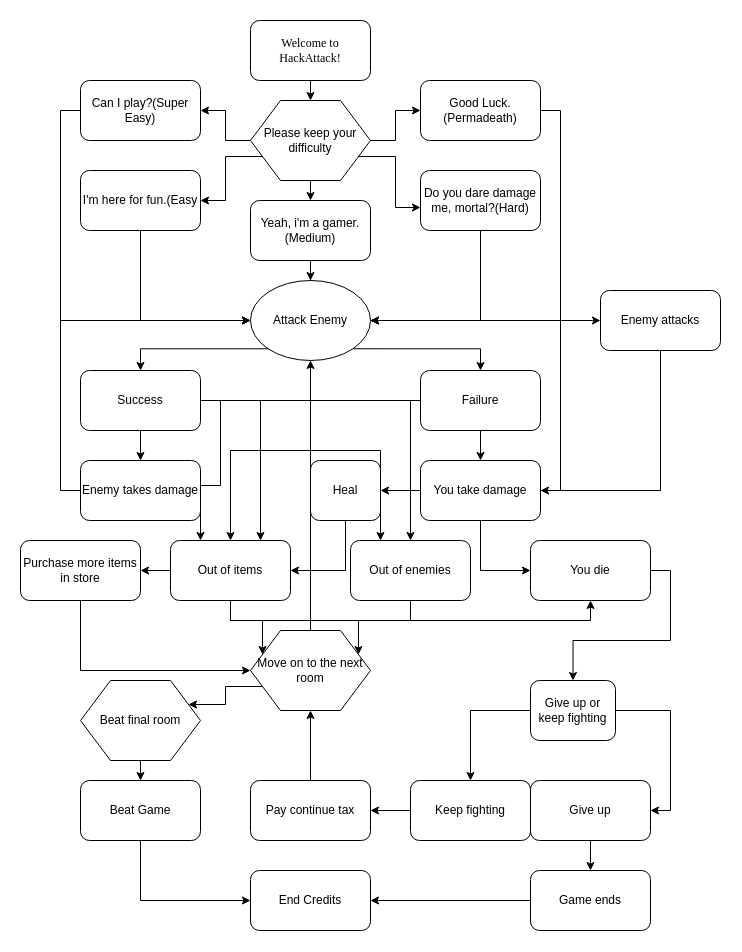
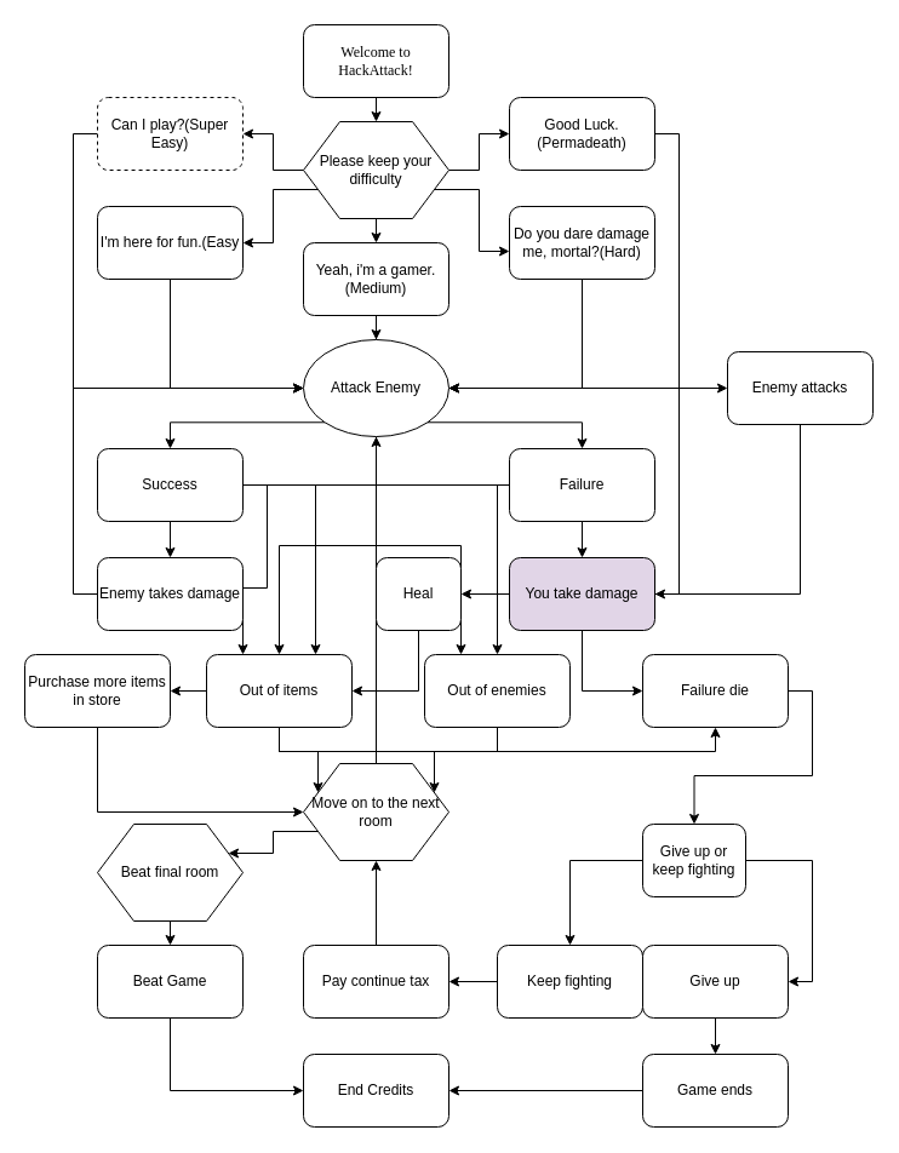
  <mxCell id="0" />
  <mxCell id="1" parent="0" />
  <mxCell id="2" style="edgeStyle=orthogonalEdgeStyle;rounded=0;orthogonalLoop=1;jettySize=auto;html=1;exitX=0.5;exitY=1;exitDx=0;exitDy=0;entryX=0.5;entryY=0;entryDx=0;entryDy=0;" parent="1" source="3" target="9" edge="1"><mxGeometry relative="1" as="geometry" /></mxCell>
  <mxCell id="3" value="&lt;font face=&quot;Times New Roman&quot;&gt;Welcome to HackAttack!&lt;/font&gt;" style="rounded=1;whiteSpace=wrap;html=1;" parent="1" vertex="1"><mxGeometry x="250" y="20" width="120" height="60" as="geometry" /></mxCell>
  <mxCell id="4" style="edgeStyle=orthogonalEdgeStyle;rounded=0;orthogonalLoop=1;jettySize=auto;html=1;exitX=1;exitY=0.5;exitDx=0;exitDy=0;entryX=0;entryY=0.5;entryDx=0;entryDy=0;" parent="1" source="9" target="15" edge="1"><mxGeometry relative="1" as="geometry" /></mxCell>
  <mxCell id="5" style="edgeStyle=orthogonalEdgeStyle;rounded=0;orthogonalLoop=1;jettySize=auto;html=1;exitX=0;exitY=0.5;exitDx=0;exitDy=0;entryX=1;entryY=0.5;entryDx=0;entryDy=0;" parent="1" source="9" target="11" edge="1"><mxGeometry relative="1" as="geometry" /></mxCell>
  <mxCell id="6" style="edgeStyle=orthogonalEdgeStyle;rounded=0;orthogonalLoop=1;jettySize=auto;html=1;exitX=0;exitY=0.75;exitDx=0;exitDy=0;entryX=1;entryY=0.5;entryDx=0;entryDy=0;" parent="1" source="9" target="17" edge="1"><mxGeometry relative="1" as="geometry" /></mxCell>
  <mxCell id="7" style="edgeStyle=orthogonalEdgeStyle;rounded=0;orthogonalLoop=1;jettySize=auto;html=1;exitX=1;exitY=0.75;exitDx=0;exitDy=0;entryX=0;entryY=0.617;entryDx=0;entryDy=0;entryPerimeter=0;" parent="1" source="9" target="19" edge="1"><mxGeometry relative="1" as="geometry" /></mxCell>
  <mxCell id="8" style="edgeStyle=orthogonalEdgeStyle;rounded=0;orthogonalLoop=1;jettySize=auto;html=1;exitX=0.5;exitY=1;exitDx=0;exitDy=0;entryX=0.5;entryY=0;entryDx=0;entryDy=0;" parent="1" source="9" target="13" edge="1"><mxGeometry relative="1" as="geometry" /></mxCell>
  <mxCell id="9" value="Please keep your difficulty" style="shape=hexagon;perimeter=hexagonPerimeter2;whiteSpace=wrap;html=1;" parent="1" vertex="1"><mxGeometry x="250" y="100" width="120" height="80" as="geometry" /></mxCell>
  <mxCell id="10" style="edgeStyle=orthogonalEdgeStyle;rounded=0;orthogonalLoop=1;jettySize=auto;html=1;exitX=0;exitY=0.5;exitDx=0;exitDy=0;entryX=0;entryY=0.5;entryDx=0;entryDy=0;" parent="1" source="11" target="24" edge="1"><mxGeometry relative="1" as="geometry" /></mxCell>
- <mxCell id="11" value="Can I play?(Super Easy)" style="rounded=1;whiteSpace=wrap;html=1;" parent="1" vertex="1"><mxGeometry x="80" y="80" width="120" height="60" as="geometry" /></mxCell>
+ <mxCell id="11" value="Can I play?(Super Easy)" style="rounded=1;whiteSpace=wrap;html=1;dashed=1;" parent="1" vertex="1"><mxGeometry x="80" y="80" width="120" height="60" as="geometry" /></mxCell>
  <mxCell id="12" style="edgeStyle=orthogonalEdgeStyle;rounded=0;orthogonalLoop=1;jettySize=auto;html=1;exitX=0.5;exitY=1;exitDx=0;exitDy=0;" parent="1" source="13" target="24" edge="1"><mxGeometry relative="1" as="geometry" /></mxCell>
  <mxCell id="13" value="Yeah, i'm a gamer.(Medium)" style="rounded=1;whiteSpace=wrap;html=1;" parent="1" vertex="1"><mxGeometry x="250" y="200" width="120" height="60" as="geometry" /></mxCell>
  <mxCell id="14" style="edgeStyle=orthogonalEdgeStyle;rounded=0;orthogonalLoop=1;jettySize=auto;html=1;exitX=1;exitY=0.5;exitDx=0;exitDy=0;entryX=1;entryY=0.5;entryDx=0;entryDy=0;" parent="1" source="15" target="24" edge="1"><mxGeometry relative="1" as="geometry" /></mxCell>
  <mxCell id="15" value="Good Luck.(Permadeath)" style="rounded=1;whiteSpace=wrap;html=1;" parent="1" vertex="1"><mxGeometry x="420" y="80" width="120" height="60" as="geometry" /></mxCell>
  <mxCell id="16" style="edgeStyle=orthogonalEdgeStyle;rounded=0;orthogonalLoop=1;jettySize=auto;html=1;exitX=0.5;exitY=1;exitDx=0;exitDy=0;entryX=0;entryY=0.5;entryDx=0;entryDy=0;" parent="1" source="17" target="24" edge="1"><mxGeometry relative="1" as="geometry"><mxPoint x="200" y="280" as="targetPoint" /></mxGeometry></mxCell>
  <mxCell id="17" value="I'm here for fun.(Easy" style="rounded=1;whiteSpace=wrap;html=1;" parent="1" vertex="1"><mxGeometry x="80" y="170" width="120" height="60" as="geometry" /></mxCell>
  <mxCell id="18" style="edgeStyle=orthogonalEdgeStyle;rounded=0;orthogonalLoop=1;jettySize=auto;html=1;exitX=0.5;exitY=1;exitDx=0;exitDy=0;entryX=1;entryY=0.5;entryDx=0;entryDy=0;" parent="1" source="19" target="24" edge="1"><mxGeometry relative="1" as="geometry"><mxPoint x="390" y="292" as="targetPoint" /></mxGeometry></mxCell>
  <mxCell id="19" value="Do you dare damage me, mortal?(Hard)" style="rounded=1;whiteSpace=wrap;html=1;" parent="1" vertex="1"><mxGeometry x="420" y="170" width="120" height="60" as="geometry" /></mxCell>
  <mxCell id="20" style="edgeStyle=orthogonalEdgeStyle;rounded=0;orthogonalLoop=1;jettySize=auto;html=1;exitX=0;exitY=1;exitDx=0;exitDy=0;entryX=0.5;entryY=0;entryDx=0;entryDy=0;" parent="1" source="24" target="28" edge="1"><mxGeometry relative="1" as="geometry" /></mxCell>
  <mxCell id="21" style="edgeStyle=orthogonalEdgeStyle;rounded=0;orthogonalLoop=1;jettySize=auto;html=1;exitX=0.5;exitY=1;exitDx=0;exitDy=0;" parent="1" source="24" target="36" edge="1"><mxGeometry relative="1" as="geometry" /></mxCell>
  <mxCell id="22" style="edgeStyle=orthogonalEdgeStyle;rounded=0;orthogonalLoop=1;jettySize=auto;html=1;exitX=0.5;exitY=1;exitDx=0;exitDy=0;entryX=0.25;entryY=0;entryDx=0;entryDy=0;" parent="1" source="24" target="46" edge="1"><mxGeometry relative="1" as="geometry" /></mxCell>
  <mxCell id="23" style="edgeStyle=orthogonalEdgeStyle;rounded=0;orthogonalLoop=1;jettySize=auto;html=1;exitX=1;exitY=0.5;exitDx=0;exitDy=0;" parent="1" source="24" target="51" edge="1"><mxGeometry relative="1" as="geometry" /></mxCell>
  <mxCell id="24" value="Attack Enemy" style="ellipse;whiteSpace=wrap;html=1;" parent="1" vertex="1"><mxGeometry x="250" y="280" width="120" height="80" as="geometry" /></mxCell>
  <mxCell id="25" style="edgeStyle=orthogonalEdgeStyle;rounded=0;orthogonalLoop=1;jettySize=auto;html=1;exitX=1;exitY=0.5;exitDx=0;exitDy=0;entryX=0.25;entryY=0;entryDx=0;entryDy=0;" parent="1" source="28" target="36" edge="1"><mxGeometry relative="1" as="geometry" /></mxCell>
  <mxCell id="26" style="edgeStyle=orthogonalEdgeStyle;rounded=0;orthogonalLoop=1;jettySize=auto;html=1;exitX=0.5;exitY=1;exitDx=0;exitDy=0;" parent="1" source="28" target="40" edge="1"><mxGeometry relative="1" as="geometry" /></mxCell>
  <mxCell id="27" style="edgeStyle=orthogonalEdgeStyle;rounded=0;orthogonalLoop=1;jettySize=auto;html=1;exitX=1;exitY=0.5;exitDx=0;exitDy=0;entryX=0.5;entryY=0;entryDx=0;entryDy=0;" parent="1" source="28" target="46" edge="1"><mxGeometry relative="1" as="geometry" /></mxCell>
  <mxCell id="28" value="Success" style="rounded=1;whiteSpace=wrap;html=1;" parent="1" vertex="1"><mxGeometry x="80" y="370" width="120" height="60" as="geometry" /></mxCell>
  <mxCell id="29" style="edgeStyle=orthogonalEdgeStyle;rounded=0;orthogonalLoop=1;jettySize=auto;html=1;exitX=0;exitY=0.5;exitDx=0;exitDy=0;entryX=0.75;entryY=0;entryDx=0;entryDy=0;" parent="1" source="31" target="36" edge="1"><mxGeometry relative="1" as="geometry" /></mxCell>
  <mxCell id="30" style="edgeStyle=orthogonalEdgeStyle;rounded=0;orthogonalLoop=1;jettySize=auto;html=1;exitX=0.5;exitY=1;exitDx=0;exitDy=0;entryX=0.5;entryY=0;entryDx=0;entryDy=0;" parent="1" source="31" target="44" edge="1"><mxGeometry relative="1" as="geometry" /></mxCell>
  <mxCell id="31" value="Failure" style="rounded=1;whiteSpace=wrap;html=1;" parent="1" vertex="1"><mxGeometry x="420" y="370" width="120" height="60" as="geometry" /></mxCell>
  <mxCell id="32" style="edgeStyle=orthogonalEdgeStyle;rounded=0;orthogonalLoop=1;jettySize=auto;html=1;exitX=1;exitY=1;exitDx=0;exitDy=0;entryX=0.5;entryY=0;entryDx=0;entryDy=0;" parent="1" source="24" target="31" edge="1"><mxGeometry relative="1" as="geometry" /></mxCell>
  <mxCell id="33" value="" style="edgeStyle=orthogonalEdgeStyle;rounded=0;orthogonalLoop=1;jettySize=auto;html=1;" parent="1" source="36" target="38" edge="1"><mxGeometry relative="1" as="geometry" /></mxCell>
  <mxCell id="34" style="edgeStyle=orthogonalEdgeStyle;rounded=0;orthogonalLoop=1;jettySize=auto;html=1;exitX=0.5;exitY=1;exitDx=0;exitDy=0;entryX=0;entryY=0.25;entryDx=0;entryDy=0;" parent="1" source="36" target="49" edge="1"><mxGeometry relative="1" as="geometry" /></mxCell>
  <mxCell id="35" style="edgeStyle=orthogonalEdgeStyle;rounded=0;orthogonalLoop=1;jettySize=auto;html=1;exitX=0.5;exitY=1;exitDx=0;exitDy=0;entryX=0.5;entryY=1;entryDx=0;entryDy=0;" parent="1" source="36" target="53" edge="1"><mxGeometry relative="1" as="geometry" /></mxCell>
  <mxCell id="36" value="Out of items" style="rounded=1;whiteSpace=wrap;html=1;" parent="1" vertex="1"><mxGeometry x="170" y="540" width="120" height="60" as="geometry" /></mxCell>
  <mxCell id="37" style="edgeStyle=orthogonalEdgeStyle;rounded=0;orthogonalLoop=1;jettySize=auto;html=1;exitX=0.5;exitY=1;exitDx=0;exitDy=0;entryX=0;entryY=0.5;entryDx=0;entryDy=0;" parent="1" source="38" target="49" edge="1"><mxGeometry relative="1" as="geometry" /></mxCell>
  <mxCell id="38" value="Purchase more items in store" style="rounded=1;whiteSpace=wrap;html=1;" parent="1" vertex="1"><mxGeometry x="20" y="540" width="120" height="60" as="geometry" /></mxCell>
  <mxCell id="39" style="edgeStyle=orthogonalEdgeStyle;rounded=0;orthogonalLoop=1;jettySize=auto;html=1;exitX=0;exitY=0.5;exitDx=0;exitDy=0;entryX=0;entryY=0.5;entryDx=0;entryDy=0;" parent="1" source="40" target="24" edge="1"><mxGeometry relative="1" as="geometry" /></mxCell>
  <mxCell id="40" value="Enemy takes damage" style="rounded=1;whiteSpace=wrap;html=1;" parent="1" vertex="1"><mxGeometry x="80" y="460" width="120" height="60" as="geometry" /></mxCell>
  <mxCell id="41" style="edgeStyle=orthogonalEdgeStyle;rounded=0;orthogonalLoop=1;jettySize=auto;html=1;exitX=1;exitY=0.5;exitDx=0;exitDy=0;entryX=1;entryY=0.5;entryDx=0;entryDy=0;" parent="1" source="44" target="24" edge="1"><mxGeometry relative="1" as="geometry" /></mxCell>
  <mxCell id="42" style="edgeStyle=orthogonalEdgeStyle;rounded=0;orthogonalLoop=1;jettySize=auto;html=1;exitX=0.5;exitY=1;exitDx=0;exitDy=0;entryX=0;entryY=0.5;entryDx=0;entryDy=0;" parent="1" source="44" target="53" edge="1"><mxGeometry relative="1" as="geometry" /></mxCell>
  <mxCell id="43" style="edgeStyle=orthogonalEdgeStyle;rounded=0;orthogonalLoop=1;jettySize=auto;html=1;exitX=0;exitY=0.5;exitDx=0;exitDy=0;entryX=1;entryY=0.5;entryDx=0;entryDy=0;" parent="1" source="44" target="55" edge="1"><mxGeometry relative="1" as="geometry" /></mxCell>
- <mxCell id="44" value="You take damage" style="rounded=1;whiteSpace=wrap;html=1;" parent="1" vertex="1"><mxGeometry x="420" y="460" width="120" height="60" as="geometry" /></mxCell>
+ <mxCell id="44" value="You take damage" style="rounded=1;whiteSpace=wrap;html=1;fillColor=#e1d5e7;" parent="1" vertex="1"><mxGeometry x="420" y="460" width="120" height="60" as="geometry" /></mxCell>
  <mxCell id="45" style="edgeStyle=orthogonalEdgeStyle;rounded=0;orthogonalLoop=1;jettySize=auto;html=1;exitX=0.5;exitY=1;exitDx=0;exitDy=0;entryX=1;entryY=0.25;entryDx=0;entryDy=0;" parent="1" source="46" target="49" edge="1"><mxGeometry relative="1" as="geometry" /></mxCell>
  <mxCell id="46" value="Out of enemies" style="rounded=1;whiteSpace=wrap;html=1;" parent="1" vertex="1"><mxGeometry x="350" y="540" width="120" height="60" as="geometry" /></mxCell>
  <mxCell id="47" style="edgeStyle=orthogonalEdgeStyle;rounded=0;orthogonalLoop=1;jettySize=auto;html=1;exitX=0.5;exitY=0;exitDx=0;exitDy=0;" parent="1" source="49" target="24" edge="1"><mxGeometry relative="1" as="geometry" /></mxCell>
  <mxCell id="48" style="edgeStyle=orthogonalEdgeStyle;rounded=0;orthogonalLoop=1;jettySize=auto;html=1;exitX=0;exitY=0.75;exitDx=0;exitDy=0;entryX=1;entryY=0.25;entryDx=0;entryDy=0;" edge="1" parent="1" source="49" target="71"><mxGeometry relative="1" as="geometry" /></mxCell>
  <mxCell id="49" value="Move on to the next room" style="shape=hexagon;perimeter=hexagonPerimeter2;whiteSpace=wrap;html=1;" parent="1" vertex="1"><mxGeometry x="250" y="630" width="120" height="80" as="geometry" /></mxCell>
  <mxCell id="50" style="edgeStyle=orthogonalEdgeStyle;rounded=0;orthogonalLoop=1;jettySize=auto;html=1;exitX=0.5;exitY=1;exitDx=0;exitDy=0;entryX=1;entryY=0.5;entryDx=0;entryDy=0;" parent="1" source="51" target="44" edge="1"><mxGeometry relative="1" as="geometry" /></mxCell>
  <mxCell id="51" value="Enemy attacks" style="rounded=1;whiteSpace=wrap;html=1;" parent="1" vertex="1"><mxGeometry x="600" y="290" width="120" height="60" as="geometry" /></mxCell>
  <mxCell id="52" style="edgeStyle=orthogonalEdgeStyle;rounded=0;orthogonalLoop=1;jettySize=auto;html=1;exitX=1;exitY=0.5;exitDx=0;exitDy=0;entryX=0.5;entryY=0;entryDx=0;entryDy=0;" edge="1" parent="1" source="53" target="60"><mxGeometry relative="1" as="geometry" /></mxCell>
- <mxCell id="53" value="You die" style="rounded=1;whiteSpace=wrap;html=1;" parent="1" vertex="1"><mxGeometry x="530" y="540" width="120" height="60" as="geometry" /></mxCell>
+ <mxCell id="53" value="Failure die" style="rounded=1;whiteSpace=wrap;html=1;" parent="1" vertex="1"><mxGeometry x="530" y="540" width="120" height="60" as="geometry" /></mxCell>
  <mxCell id="54" style="edgeStyle=orthogonalEdgeStyle;rounded=0;orthogonalLoop=1;jettySize=auto;html=1;exitX=0.5;exitY=1;exitDx=0;exitDy=0;entryX=1;entryY=0.5;entryDx=0;entryDy=0;" parent="1" source="55" target="36" edge="1"><mxGeometry relative="1" as="geometry" /></mxCell>
  <mxCell id="55" value="Heal" style="rounded=1;whiteSpace=wrap;html=1;" parent="1" vertex="1"><mxGeometry x="310" y="460" width="70" height="60" as="geometry" /></mxCell>
  <mxCell id="56" style="edgeStyle=orthogonalEdgeStyle;rounded=0;orthogonalLoop=1;jettySize=auto;html=1;exitX=0.5;exitY=1;exitDx=0;exitDy=0;entryX=0.5;entryY=0;entryDx=0;entryDy=0;" edge="1" parent="1" source="57" target="66"><mxGeometry relative="1" as="geometry" /></mxCell>
  <mxCell id="57" value="Give up" style="rounded=1;whiteSpace=wrap;html=1;" vertex="1" parent="1"><mxGeometry x="530" y="780" width="120" height="60" as="geometry" /></mxCell>
  <mxCell id="58" style="edgeStyle=orthogonalEdgeStyle;rounded=0;orthogonalLoop=1;jettySize=auto;html=1;exitX=0;exitY=0.5;exitDx=0;exitDy=0;entryX=0.5;entryY=0;entryDx=0;entryDy=0;" edge="1" parent="1" source="60" target="62"><mxGeometry relative="1" as="geometry" /></mxCell>
  <mxCell id="59" style="edgeStyle=orthogonalEdgeStyle;rounded=0;orthogonalLoop=1;jettySize=auto;html=1;exitX=1;exitY=0.5;exitDx=0;exitDy=0;entryX=1;entryY=0.5;entryDx=0;entryDy=0;" edge="1" parent="1" source="60" target="57"><mxGeometry relative="1" as="geometry" /></mxCell>
  <mxCell id="60" value="Give up or keep fighting" style="rounded=1;whiteSpace=wrap;html=1;" vertex="1" parent="1"><mxGeometry x="530" y="680" width="85" height="60" as="geometry" /></mxCell>
  <mxCell id="61" style="edgeStyle=orthogonalEdgeStyle;rounded=0;orthogonalLoop=1;jettySize=auto;html=1;exitX=0;exitY=0.5;exitDx=0;exitDy=0;entryX=1;entryY=0.5;entryDx=0;entryDy=0;" edge="1" parent="1" source="62" target="64"><mxGeometry relative="1" as="geometry" /></mxCell>
  <mxCell id="62" value="Keep fighting" style="rounded=1;whiteSpace=wrap;html=1;" vertex="1" parent="1"><mxGeometry x="410" y="780" width="120" height="60" as="geometry" /></mxCell>
  <mxCell id="63" style="edgeStyle=orthogonalEdgeStyle;rounded=0;orthogonalLoop=1;jettySize=auto;html=1;exitX=0.5;exitY=0;exitDx=0;exitDy=0;entryX=0.5;entryY=1;entryDx=0;entryDy=0;" edge="1" parent="1" source="64" target="49"><mxGeometry relative="1" as="geometry" /></mxCell>
  <mxCell id="64" value="Pay continue tax" style="rounded=1;whiteSpace=wrap;html=1;" vertex="1" parent="1"><mxGeometry x="250" y="780" width="120" height="60" as="geometry" /></mxCell>
  <mxCell id="65" style="edgeStyle=orthogonalEdgeStyle;rounded=0;orthogonalLoop=1;jettySize=auto;html=1;exitX=0;exitY=0.5;exitDx=0;exitDy=0;" edge="1" parent="1" source="66" target="67"><mxGeometry relative="1" as="geometry" /></mxCell>
  <mxCell id="66" value="Game ends" style="rounded=1;whiteSpace=wrap;html=1;" vertex="1" parent="1"><mxGeometry x="530" y="870" width="120" height="60" as="geometry" /></mxCell>
  <mxCell id="67" value="End Credits" style="rounded=1;whiteSpace=wrap;html=1;" vertex="1" parent="1"><mxGeometry x="250" y="870" width="120" height="60" as="geometry" /></mxCell>
  <mxCell id="68" style="edgeStyle=orthogonalEdgeStyle;rounded=0;orthogonalLoop=1;jettySize=auto;html=1;exitX=0.5;exitY=1;exitDx=0;exitDy=0;entryX=0;entryY=0.5;entryDx=0;entryDy=0;" edge="1" parent="1" source="69" target="67"><mxGeometry relative="1" as="geometry" /></mxCell>
  <mxCell id="69" value="Beat Game" style="rounded=1;whiteSpace=wrap;html=1;" vertex="1" parent="1"><mxGeometry x="80" y="780" width="120" height="60" as="geometry" /></mxCell>
  <mxCell id="70" style="edgeStyle=orthogonalEdgeStyle;rounded=0;orthogonalLoop=1;jettySize=auto;html=1;exitX=0.5;exitY=1;exitDx=0;exitDy=0;entryX=0.5;entryY=0;entryDx=0;entryDy=0;" edge="1" parent="1" source="71" target="69"><mxGeometry relative="1" as="geometry" /></mxCell>
  <mxCell id="71" value="Beat final room" style="shape=hexagon;perimeter=hexagonPerimeter2;whiteSpace=wrap;html=1;" vertex="1" parent="1"><mxGeometry x="80" y="680" width="120" height="80" as="geometry" /></mxCell>
